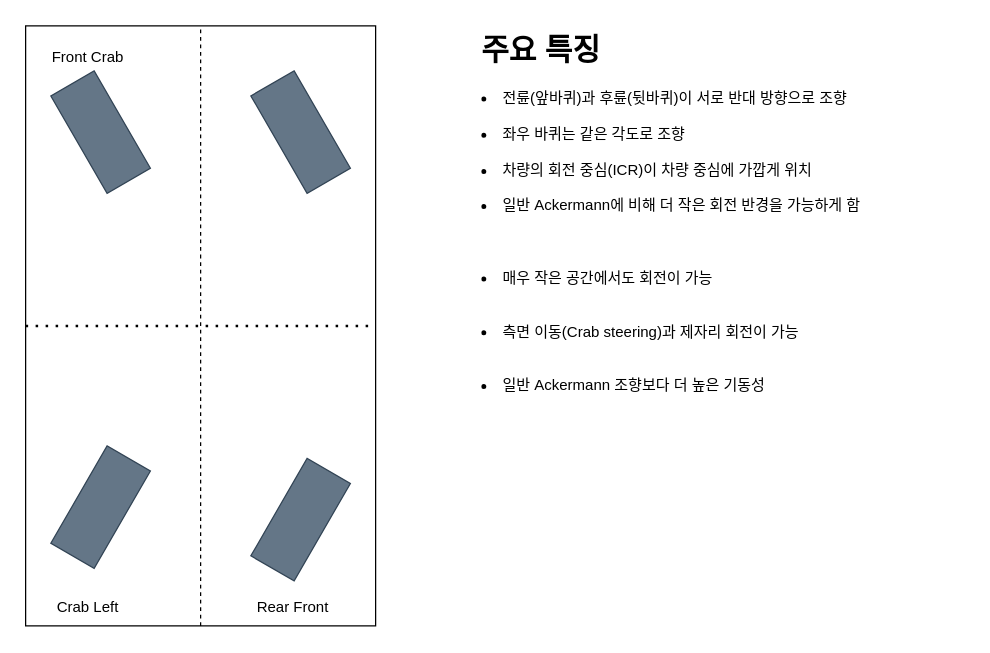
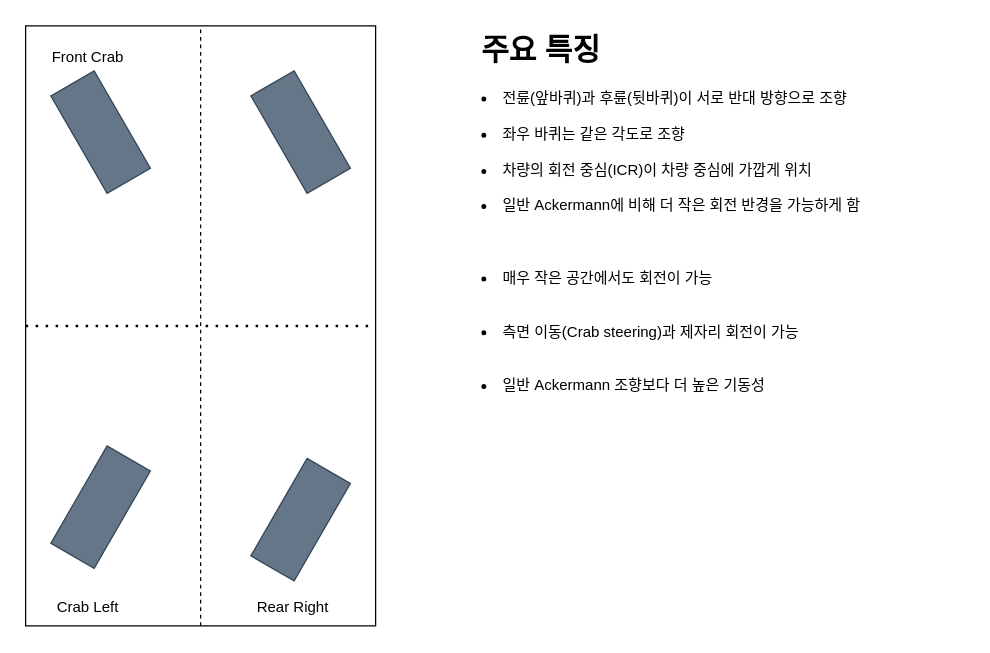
  <mxCell id="0" />
  <mxCell id="1" parent="0" />
  <mxCell id="2" value="" style="rounded=0;whiteSpace=wrap;html=1;" parent="1" vertex="1"><mxGeometry x="20" y="20" width="280" height="480" as="geometry" /></mxCell>
  <mxCell id="3" value="" style="rounded=0;whiteSpace=wrap;html=1;rotation=-30;fillColor=#647687;fontColor=#ffffff;strokeColor=#314354;" parent="1" vertex="1"><mxGeometry x="60" y="60" width="40" height="90" as="geometry" /></mxCell>
  <mxCell id="4" value="" style="rounded=0;whiteSpace=wrap;html=1;rotation=-30;fillColor=#647687;fontColor=#ffffff;strokeColor=#314354;" parent="1" vertex="1"><mxGeometry x="220" y="60" width="40" height="90" as="geometry" /></mxCell>
  <mxCell id="5" value="" style="rounded=0;whiteSpace=wrap;html=1;rotation=30;fillColor=#647687;fontColor=#ffffff;strokeColor=#314354;" parent="1" vertex="1"><mxGeometry x="60" y="360" width="40" height="90" as="geometry" /></mxCell>
  <mxCell id="6" value="" style="rounded=0;whiteSpace=wrap;html=1;rotation=30;fillColor=#647687;fontColor=#ffffff;strokeColor=#314354;" parent="1" vertex="1"><mxGeometry x="220" y="370" width="40" height="90" as="geometry" /></mxCell>
  <mxCell id="7" value="" style="endArrow=none;dashed=1;html=1;dashPattern=1 3;strokeWidth=2;rounded=0;entryX=1;entryY=0.5;entryDx=0;entryDy=0;" parent="1" target="2" edge="1"><mxGeometry width="50" height="50" relative="1" as="geometry"><mxPoint x="20" y="260" as="sourcePoint" /><mxPoint x="70" y="210" as="targetPoint" /></mxGeometry></mxCell>
  <mxCell id="8" value="" style="endArrow=none;dashed=1;html=1;rounded=0;exitX=0.5;exitY=1;exitDx=0;exitDy=0;" parent="1" source="2" edge="1"><mxGeometry width="50" height="50" relative="1" as="geometry"><mxPoint x="110" y="70" as="sourcePoint" /><mxPoint x="160" y="20" as="targetPoint" /></mxGeometry></mxCell>
  <mxCell id="9" value="Front Crab" style="text;html=1;strokeColor=none;fillColor=none;align=center;verticalAlign=middle;whiteSpace=wrap;rounded=0;" parent="1" vertex="1"><mxGeometry x="40" y="30" width="60" height="30" as="geometry" /></mxCell>
- <mxCell id="10" value="Rear Front" style="text;html=1;strokeColor=none;fillColor=none;align=center;verticalAlign=middle;whiteSpace=wrap;rounded=0;" parent="1" vertex="1"><mxGeometry x="194" y="470" width="80" height="30" as="geometry" /></mxCell>
+ <mxCell id="10" value="Rear Right" style="text;html=1;strokeColor=none;fillColor=none;align=center;verticalAlign=middle;whiteSpace=wrap;rounded=0;" parent="1" vertex="1"><mxGeometry x="194" y="470" width="80" height="30" as="geometry" /></mxCell>
  <mxCell id="11" value="Crab Left" style="text;html=1;strokeColor=none;fillColor=none;align=center;verticalAlign=middle;whiteSpace=wrap;rounded=0;" parent="1" vertex="1"><mxGeometry x="40" y="470" width="60" height="30" as="geometry" /></mxCell>
  <mxCell id="12" value="&lt;h1&gt;주요 특징&lt;/h1&gt;&lt;li class=&quot;whitespace-normal break-words&quot;&gt;전륜(앞바퀴)과 후륜(뒷바퀴)이 서로 반대 방향으로 조향&lt;br&gt;&lt;br&gt;&lt;/li&gt;&lt;li class=&quot;whitespace-normal break-words&quot;&gt;좌우 바퀴는 같은 각도로 조향&lt;br&gt;&lt;br&gt;&lt;/li&gt;&lt;li class=&quot;whitespace-normal break-words&quot;&gt;차량의 회전 중심(ICR)이 차량 중심에 가깝게 위치&lt;br&gt;&lt;br&gt;&lt;/li&gt;&lt;li class=&quot;whitespace-normal break-words&quot;&gt;일반 Ackermann에 비해 더 작은 회전 반경을 가능하게 함&lt;br&gt;&lt;br&gt;&lt;br&gt;&lt;br&gt;&lt;/li&gt;&lt;li class=&quot;whitespace-normal break-words&quot;&gt;매우 작은 공간에서도 회전이 가능&lt;br&gt;&lt;br&gt;&lt;/li&gt;&lt;br/&gt;&lt;li class=&quot;whitespace-normal break-words&quot;&gt;측면 이동(Crab steering)과 제자리 회전이 가능&lt;br&gt;&lt;br&gt;&lt;/li&gt;&lt;br/&gt;&lt;li class=&quot;whitespace-normal break-words&quot;&gt;일반 Ackermann 조향보다 더 높은 기동성&lt;/li&gt;" style="text;html=1;strokeColor=none;fillColor=none;spacing=5;spacingTop=-20;whiteSpace=wrap;overflow=hidden;rounded=0;" parent="1" vertex="1"><mxGeometry x="380" y="20" width="390" height="360" as="geometry" /></mxCell>
